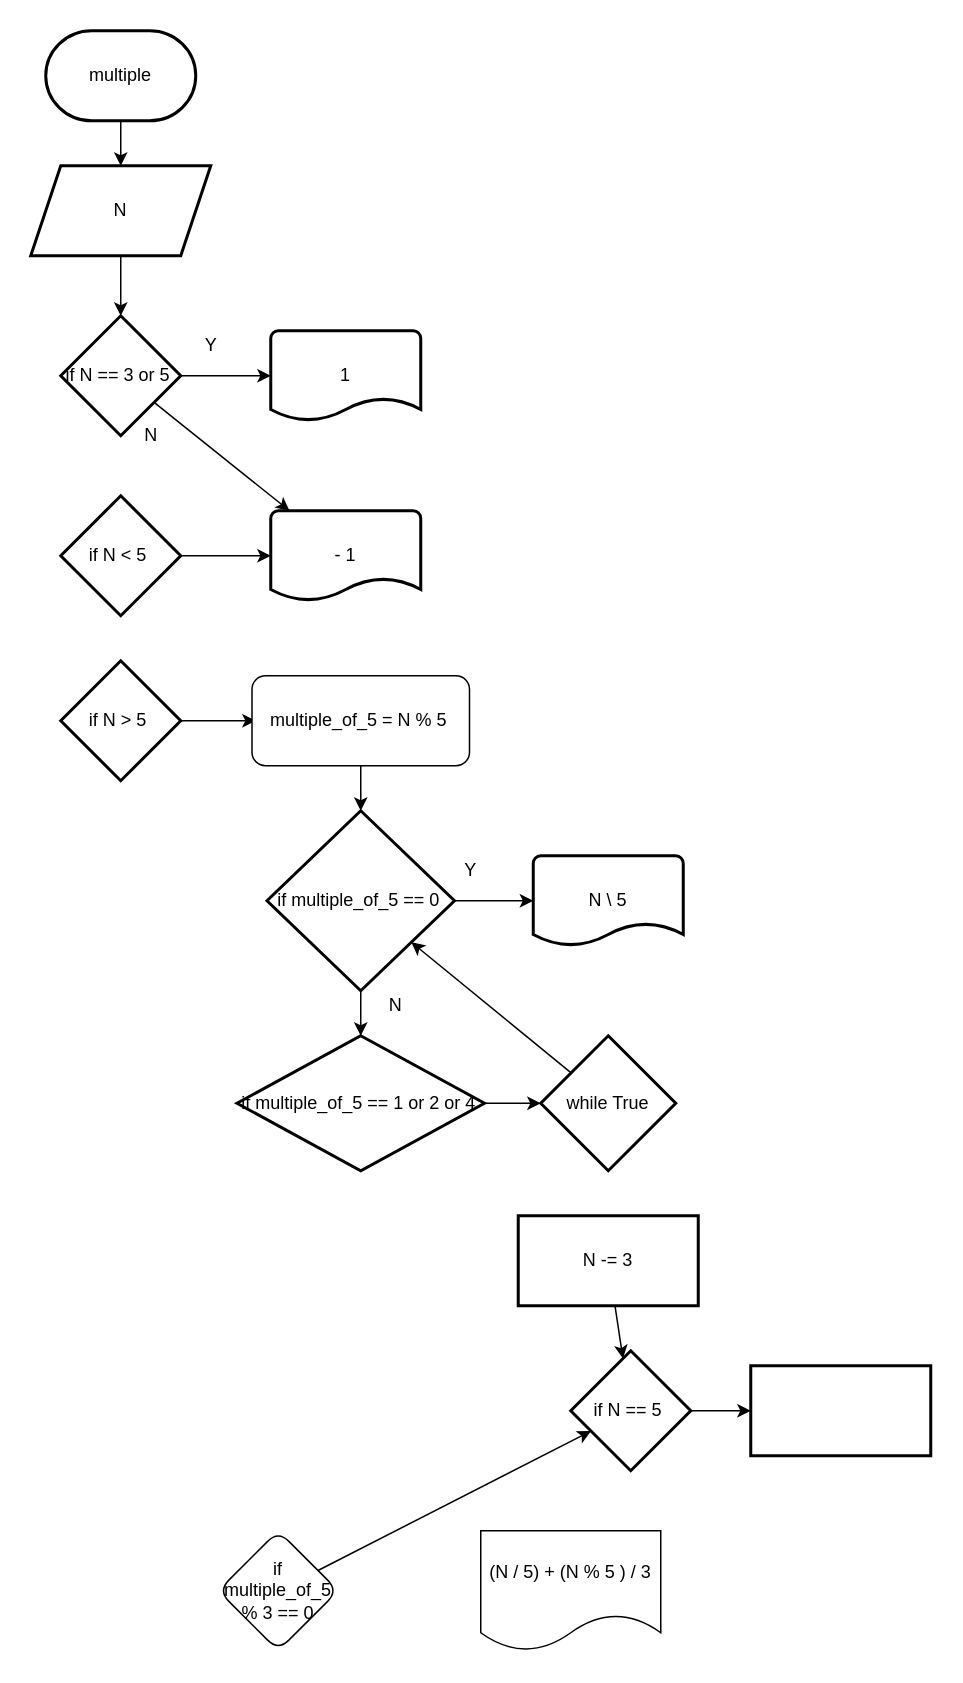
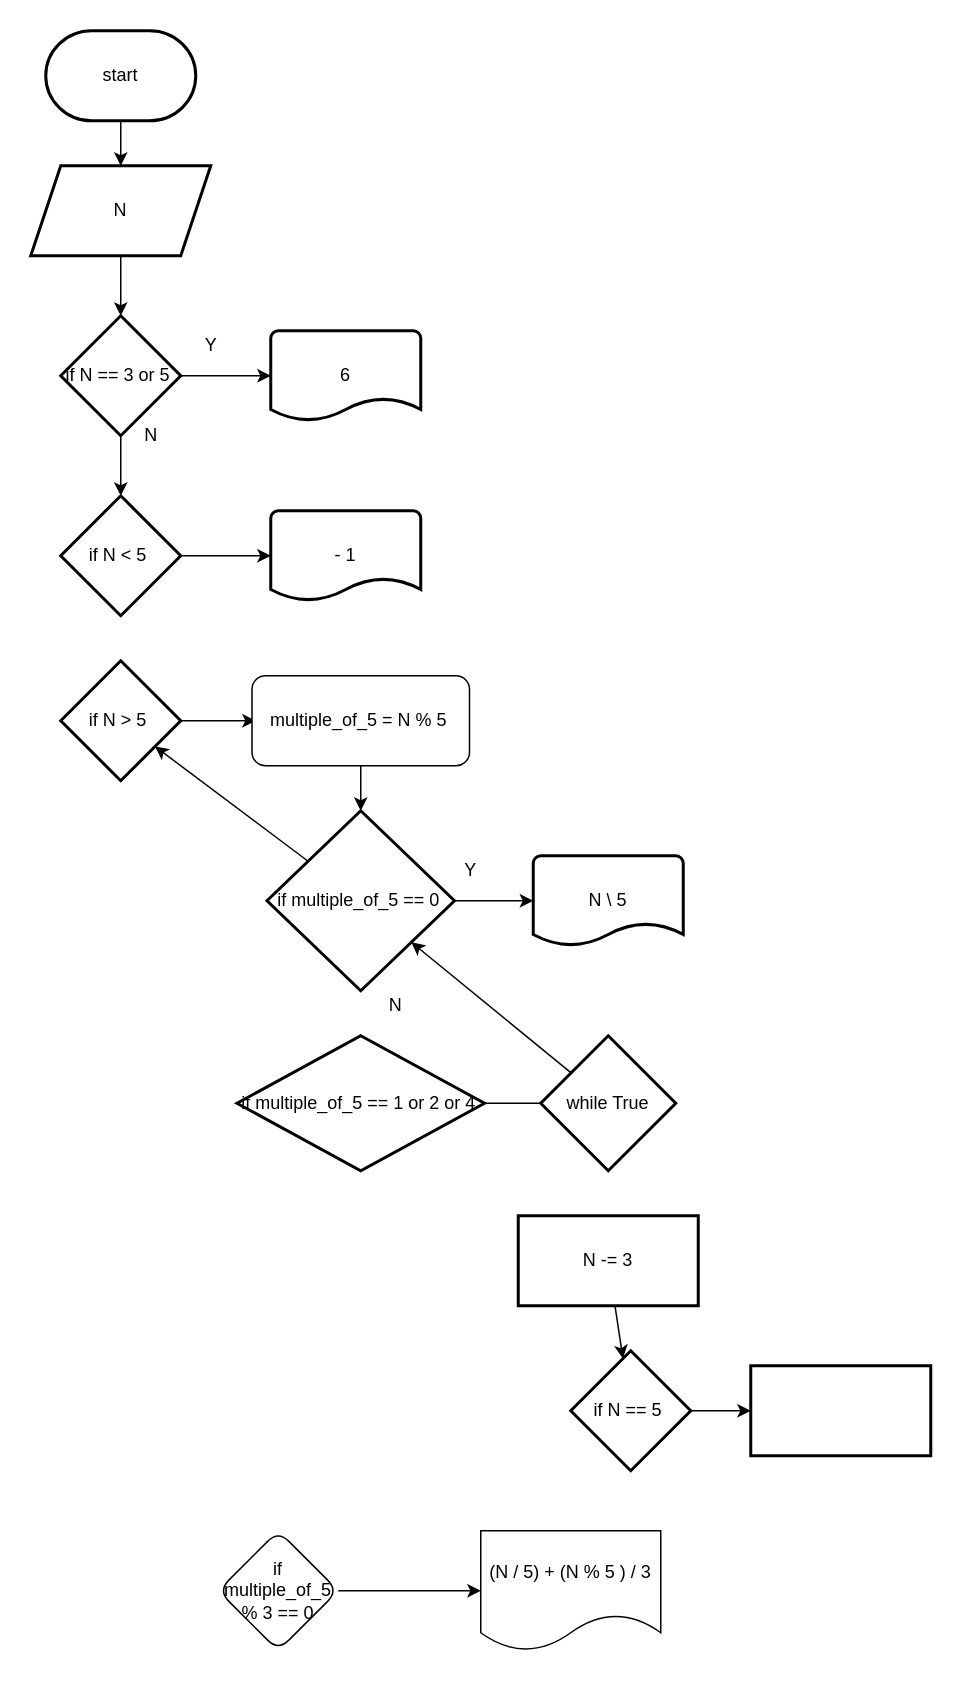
  <mxCell id="0" />
  <mxCell id="1" parent="0" />
  <mxCell id="2" value="" style="edgeStyle=none;html=1;" edge="1" parent="1" source="3" target="5"><mxGeometry relative="1" as="geometry" /></mxCell>
- <mxCell id="3" value="multiple" style="strokeWidth=2;html=1;shape=mxgraph.flowchart.terminator;whiteSpace=wrap;" vertex="1" parent="1"><mxGeometry x="30" y="20" width="100" height="60" as="geometry" /></mxCell>
+ <mxCell id="3" value="start" style="strokeWidth=2;html=1;shape=mxgraph.flowchart.terminator;whiteSpace=wrap;" vertex="1" parent="1"><mxGeometry x="30" y="20" width="100" height="60" as="geometry" /></mxCell>
  <mxCell id="4" value="" style="edgeStyle=none;html=1;" edge="1" parent="1" source="5" target="8"><mxGeometry relative="1" as="geometry" /></mxCell>
  <mxCell id="5" value="N" style="shape=parallelogram;perimeter=parallelogramPerimeter;whiteSpace=wrap;html=1;fixedSize=1;strokeWidth=2;" vertex="1" parent="1"><mxGeometry x="20" y="110" width="120" height="60" as="geometry" /></mxCell>
  <mxCell id="6" value="" style="edgeStyle=none;html=1;" edge="1" parent="1" source="8"><mxGeometry relative="1" as="geometry"><mxPoint x="180" y="250" as="targetPoint" /></mxGeometry></mxCell>
- <mxCell id="7" value="" style="edgeStyle=none;html=1;" edge="1" parent="1" source="8" target="14"><mxGeometry relative="1" as="geometry" /></mxCell>
+ <mxCell id="7" value="" style="edgeStyle=none;html=1;" edge="1" parent="1" source="8" target="11"><mxGeometry relative="1" as="geometry" /></mxCell>
  <mxCell id="8" value="if N == 3 or 5&amp;nbsp;" style="rhombus;whiteSpace=wrap;html=1;strokeWidth=2;" vertex="1" parent="1"><mxGeometry x="40" y="210" width="80" height="80" as="geometry" /></mxCell>
- <mxCell id="9" value="1" style="strokeWidth=2;html=1;shape=mxgraph.flowchart.document2;whiteSpace=wrap;size=0.25;" vertex="1" parent="1"><mxGeometry x="180" y="220" width="100" height="60" as="geometry" /></mxCell>
+ <mxCell id="9" value="6" style="strokeWidth=2;html=1;shape=mxgraph.flowchart.document2;whiteSpace=wrap;size=0.25;" vertex="1" parent="1"><mxGeometry x="180" y="220" width="100" height="60" as="geometry" /></mxCell>
  <mxCell id="10" value="" style="edgeStyle=none;html=1;" edge="1" parent="1" source="11"><mxGeometry relative="1" as="geometry"><mxPoint x="180" y="370" as="targetPoint" /></mxGeometry></mxCell>
  <mxCell id="11" value="if N &amp;lt; 5&amp;nbsp;" style="rhombus;whiteSpace=wrap;html=1;strokeWidth=2;" vertex="1" parent="1"><mxGeometry x="40" y="330" width="80" height="80" as="geometry" /></mxCell>
  <mxCell id="12" value="N" style="text;html=1;align=center;verticalAlign=middle;resizable=0;points=[];autosize=1;strokeColor=none;fillColor=none;" vertex="1" parent="1"><mxGeometry x="90" y="280" width="20" height="20" as="geometry" /></mxCell>
  <mxCell id="13" value="Y" style="text;html=1;align=center;verticalAlign=middle;resizable=0;points=[];autosize=1;strokeColor=none;fillColor=none;" vertex="1" parent="1"><mxGeometry x="130" y="220" width="20" height="20" as="geometry" /></mxCell>
  <mxCell id="14" value="- 1" style="strokeWidth=2;html=1;shape=mxgraph.flowchart.document2;whiteSpace=wrap;size=0.25;" vertex="1" parent="1"><mxGeometry x="180" y="340" width="100" height="60" as="geometry" /></mxCell>
  <mxCell id="15" value="" style="edgeStyle=none;html=1;" edge="1" parent="1" source="16"><mxGeometry relative="1" as="geometry"><mxPoint x="170" y="480" as="targetPoint" /></mxGeometry></mxCell>
  <mxCell id="16" value="if N &amp;gt; 5&amp;nbsp;" style="rhombus;whiteSpace=wrap;html=1;strokeWidth=2;" vertex="1" parent="1"><mxGeometry x="40" y="440" width="80" height="80" as="geometry" /></mxCell>
  <mxCell id="17" value="" style="edgeStyle=none;html=1;" edge="1" parent="1" source="19" target="20"><mxGeometry relative="1" as="geometry" /></mxCell>
- <mxCell id="18" value="" style="edgeStyle=none;html=1;" edge="1" parent="1" source="19" target="29"><mxGeometry relative="1" as="geometry" /></mxCell>
+ <mxCell id="18" value="" style="edgeStyle=none;html=1;" edge="1" parent="1" source="19" target="16"><mxGeometry relative="1" as="geometry" /></mxCell>
  <mxCell id="19" value="if multiple_of_5 == 0&amp;nbsp;" style="rhombus;whiteSpace=wrap;html=1;strokeWidth=2;" vertex="1" parent="1"><mxGeometry x="177.5" y="540" width="125" height="120" as="geometry" /></mxCell>
  <mxCell id="20" value="N \ 5" style="strokeWidth=2;html=1;shape=mxgraph.flowchart.document2;whiteSpace=wrap;size=0.25;" vertex="1" parent="1"><mxGeometry x="355" y="570" width="100" height="60" as="geometry" /></mxCell>
  <mxCell id="21" value="Y" style="text;html=1;align=center;verticalAlign=middle;resizable=0;points=[];autosize=1;strokeColor=none;fillColor=none;" vertex="1" parent="1"><mxGeometry x="302.5" y="570" width="20" height="20" as="geometry" /></mxCell>
  <mxCell id="22" value="N" style="text;html=1;align=center;verticalAlign=middle;resizable=0;points=[];autosize=1;strokeColor=none;fillColor=none;" vertex="1" parent="1"><mxGeometry x="252.5" y="660" width="20" height="20" as="geometry" /></mxCell>
  <mxCell id="23" style="edgeStyle=none;html=1;entryX=0.5;entryY=0;entryDx=0;entryDy=0;" edge="1" parent="1" source="24" target="19"><mxGeometry relative="1" as="geometry" /></mxCell>
  <mxCell id="24" value="multiple_of_5 = N % 5&amp;nbsp;" style="rounded=1;whiteSpace=wrap;html=1;" vertex="1" parent="1"><mxGeometry x="167.5" y="450" width="145" height="60" as="geometry" /></mxCell>
- <mxCell id="25" value="" style="edgeStyle=none;html=1;" edge="1" parent="1" source="26" target="35"><mxGeometry relative="1" as="geometry" /></mxCell>
+ <mxCell id="25" value="" style="edgeStyle=none;html=1;" edge="1" parent="1" source="26" target="27"><mxGeometry relative="1" as="geometry" /></mxCell>
  <mxCell id="26" value="if multiple_of_5 % 3 == 0" style="rhombus;whiteSpace=wrap;html=1;rounded=1;" vertex="1" parent="1"><mxGeometry x="145" y="1020" width="80" height="80" as="geometry" /></mxCell>
  <mxCell id="27" value="(N / 5) + (N % 5 ) / 3" style="shape=document;whiteSpace=wrap;html=1;boundedLbl=1;rounded=1;" vertex="1" parent="1"><mxGeometry x="320" y="1020" width="120" height="80" as="geometry" /></mxCell>
- <mxCell id="28" value="" style="edgeStyle=none;html=1;" edge="1" parent="1" source="29" target="31"><mxGeometry relative="1" as="geometry" /></mxCell>
+ <mxCell id="28" value="" style="edgeStyle=none;html=1;endArrow=none;" edge="1" parent="1" source="29" target="31"><mxGeometry relative="1" as="geometry" /></mxCell>
  <mxCell id="29" value="if multiple_of_5 == 1 or 2 or 4&amp;nbsp;" style="rhombus;whiteSpace=wrap;html=1;strokeWidth=2;" vertex="1" parent="1"><mxGeometry x="157.5" y="690" width="165" height="90" as="geometry" /></mxCell>
  <mxCell id="30" value="" style="edgeStyle=none;html=1;" edge="1" parent="1" source="31" target="19"><mxGeometry relative="1" as="geometry" /></mxCell>
  <mxCell id="31" value="while True" style="rhombus;whiteSpace=wrap;html=1;strokeWidth=2;" vertex="1" parent="1"><mxGeometry x="360" y="690" width="90" height="90" as="geometry" /></mxCell>
  <mxCell id="32" value="" style="edgeStyle=none;html=1;" edge="1" parent="1" source="33" target="35"><mxGeometry relative="1" as="geometry" /></mxCell>
  <mxCell id="33" value="N -= 3" style="whiteSpace=wrap;html=1;strokeWidth=2;" vertex="1" parent="1"><mxGeometry x="345" y="810" width="120" height="60" as="geometry" /></mxCell>
  <mxCell id="34" value="" style="edgeStyle=none;html=1;" edge="1" parent="1" source="35" target="36"><mxGeometry relative="1" as="geometry" /></mxCell>
  <mxCell id="35" value="if N == 5&amp;nbsp;" style="rhombus;whiteSpace=wrap;html=1;strokeWidth=2;" vertex="1" parent="1"><mxGeometry x="380" y="900" width="80" height="80" as="geometry" /></mxCell>
  <mxCell id="36" value="" style="whiteSpace=wrap;html=1;strokeWidth=2;" vertex="1" parent="1"><mxGeometry x="500" y="910" width="120" height="60" as="geometry" /></mxCell>
